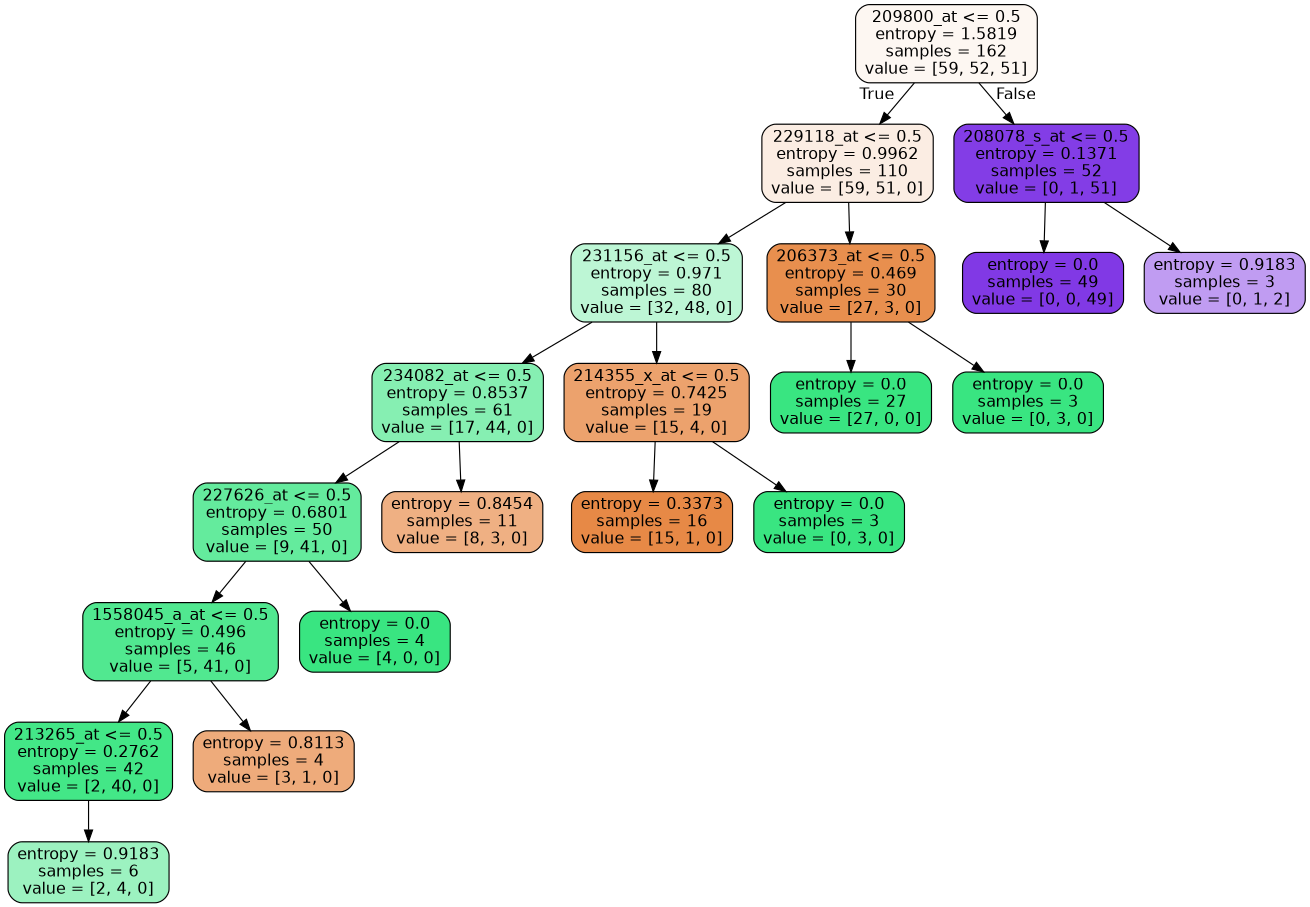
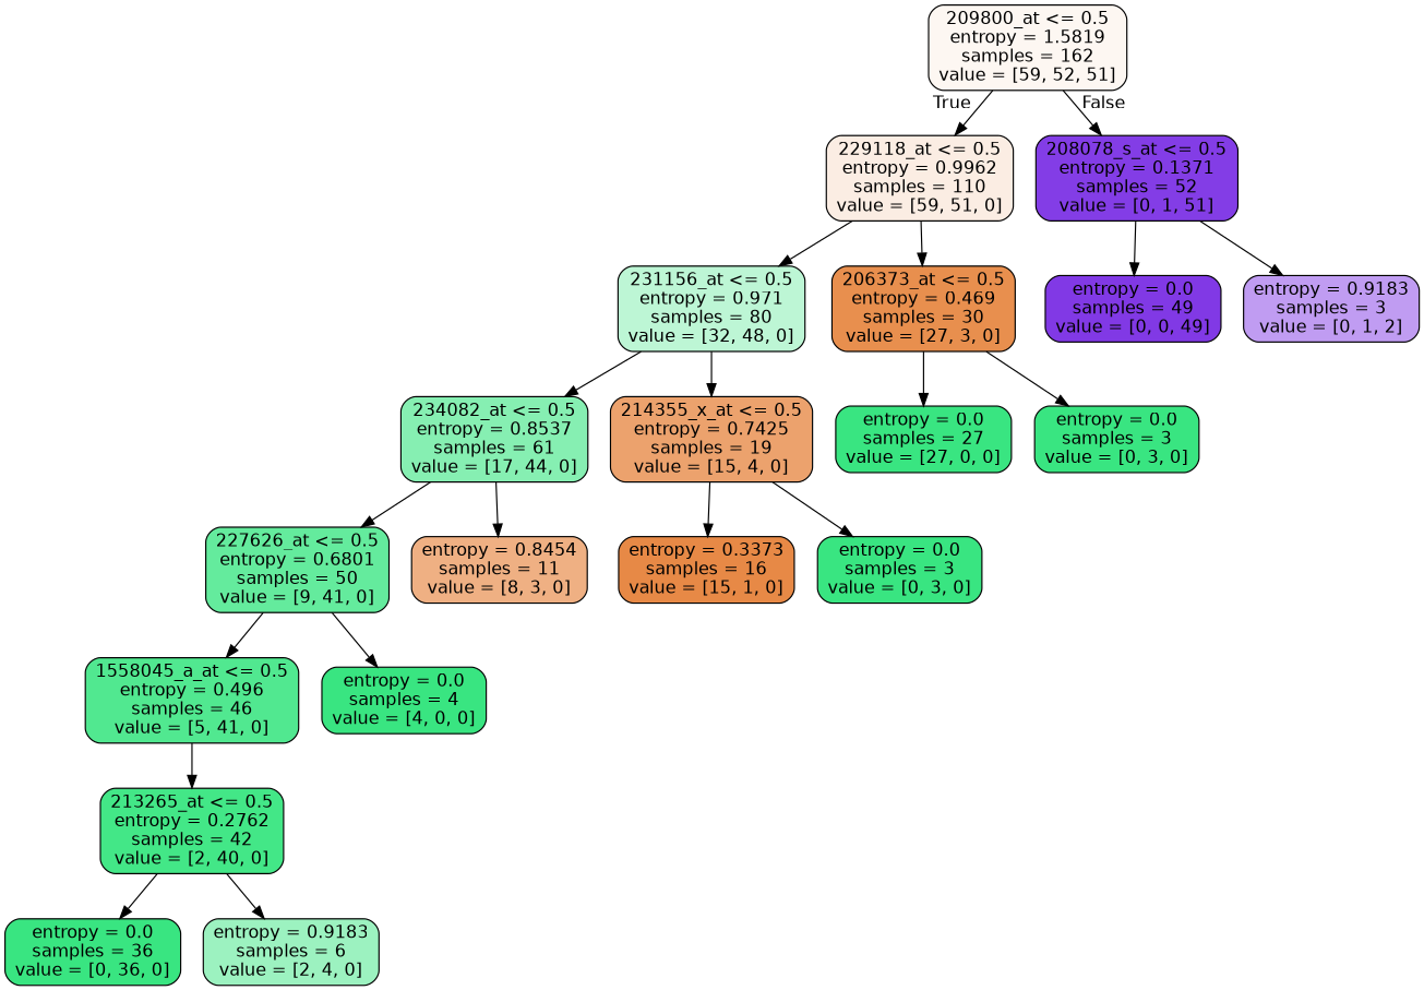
  digraph {
    node [color=black fillcolor="#39e581ff" fontname=helvetica shape=box style="filled, rounded"]
    edge [fontname=helvetica]
    n1 [fillcolor="#e5813910" label="209800_at <= 0.5\nentropy = 1.5819\nsamples = 162\nvalue = [59, 52, 51]"]
    n2 [fillcolor="#e5813923" label="229118_at <= 0.5\nentropy = 0.9962\nsamples = 110\nvalue = [59, 51, 0]"]
    n3 [fillcolor="#8139e5fa" label="208078_s_at <= 0.5\nentropy = 0.1371\nsamples = 52\nvalue = [0, 1, 51]"]
    n4 [fillcolor="#39e58155" label="231156_at <= 0.5\nentropy = 0.971\nsamples = 80\nvalue = [32, 48, 0]"]
    n5 [fillcolor="#e58139e3" label="206373_at <= 0.5\nentropy = 0.469\nsamples = 30\nvalue = [27, 3, 0]"]
    n6 [fillcolor="#8139e5ff" label="entropy = 0.0\nsamples = 49\nvalue = [0, 0, 49]"]
    n7 [fillcolor="#8139e57f" label="entropy = 0.9183\nsamples = 3\nvalue = [0, 1, 2]"]
    n8 [fillcolor="#39e5819c" label="234082_at <= 0.5\nentropy = 0.8537\nsamples = 61\nvalue = [17, 44, 0]"]
    n9 [fillcolor="#e58139bb" label="214355_x_at <= 0.5\nentropy = 0.7425\nsamples = 19\nvalue = [15, 4, 0]"]
    n10 [label="entropy = 0.0\nsamples = 27\nvalue = [27, 0, 0]"]
    n11 [label="entropy = 0.0\nsamples = 3\nvalue = [0, 3, 0]"]
    n12 [fillcolor="#39e581c7" label="227626_at <= 0.5\nentropy = 0.6801\nsamples = 50\nvalue = [9, 41, 0]"]
    n13 [fillcolor="#e581399f" label="entropy = 0.8454\nsamples = 11\nvalue = [8, 3, 0]"]
    n14 [fillcolor="#e58139ee" label="entropy = 0.3373\nsamples = 16\nvalue = [15, 1, 0]"]
    n15 [label="entropy = 0.0\nsamples = 3\nvalue = [0, 3, 0]"]
    n16 [fillcolor="#39e581e0" label="1558045_a_at <= 0.5\nentropy = 0.496\nsamples = 46\nvalue = [5, 41, 0]"]
    n17 [label="entropy = 0.0\nsamples = 4\nvalue = [4, 0, 0]"]
    n18 [fillcolor="#39e581f2" label="213265_at <= 0.5\nentropy = 0.2762\nsamples = 42\nvalue = [2, 40, 0]"]
-   n19 [fillcolor="#e58139aa" label="entropy = 0.8113\nsamples = 4\nvalue = [3, 1, 0]"]
+   n20 [label="entropy = 0.0\nsamples = 36\nvalue = [0, 36, 0]"]
    n21 [fillcolor="#39e5817f" label="entropy = 0.9183\nsamples = 6\nvalue = [2, 4, 0]"]
    n1 -> n2 [headlabel=True labelangle=45 labeldistance=2.5]
    n1 -> n3 [headlabel=False labelangle=-45 labeldistance=2.5]
    n2 -> n4
    n2 -> n5
    n3 -> n6
    n3 -> n7
    n4 -> n8
    n4 -> n9
    n5 -> n10
    n5 -> n11
    n8 -> n12
    n8 -> n13
    n9 -> n14
    n9 -> n15
    n12 -> n16
    n12 -> n17
    n16 -> n18
-   n16 -> n19
+   n18 -> n20
    n18 -> n21
  }
